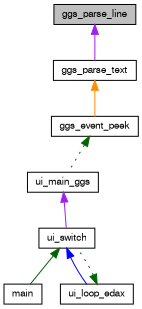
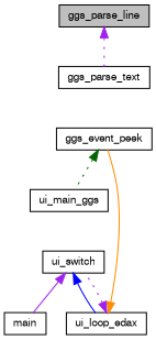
  digraph {
    rankdir=TB
    node [color=black fontname=FreeSans fontsize=10 shape=record]
    edge [color=darkgreen dir=back fontname=FreeSans fontsize=10 labelfontname=FreeSans labelfontsize=10 style=solid]
    n1 [fillcolor=grey75 fontcolor=black height=0.2 label=ggs_parse_line style=filled width=0.4]
    n2 [height=0.2 label=ggs_parse_text width=0.4]
    n3 [height=0.2 label=ggs_event_peek width=0.4]
    n4 [height=0.2 label=ui_main_ggs width=0.4]
    n5 [height=0.2 label=ui_switch width=0.4]
    n6 [height=0.2 label=main width=0.4]
    n7 [height=0.2 label=ui_loop_edax width=0.4]
-   n1 -> n2 [color=purple]
-   n2 -> n3 [color=darkorange]
+   n1 -> n2 [color=purple style=dotted]
+   n7 -> n3 [color=darkorange]
    n3 -> n4 [style=dotted]
-   n4 -> n5 [color=purple]
-   n5 -> n6
+   n5 -> n6 [color=purple]
    n5 -> n7 [color=blue]
-   n7 -> n5 [style=dotted]
+   n7 -> n5 [color=purple style=dotted]
  }
